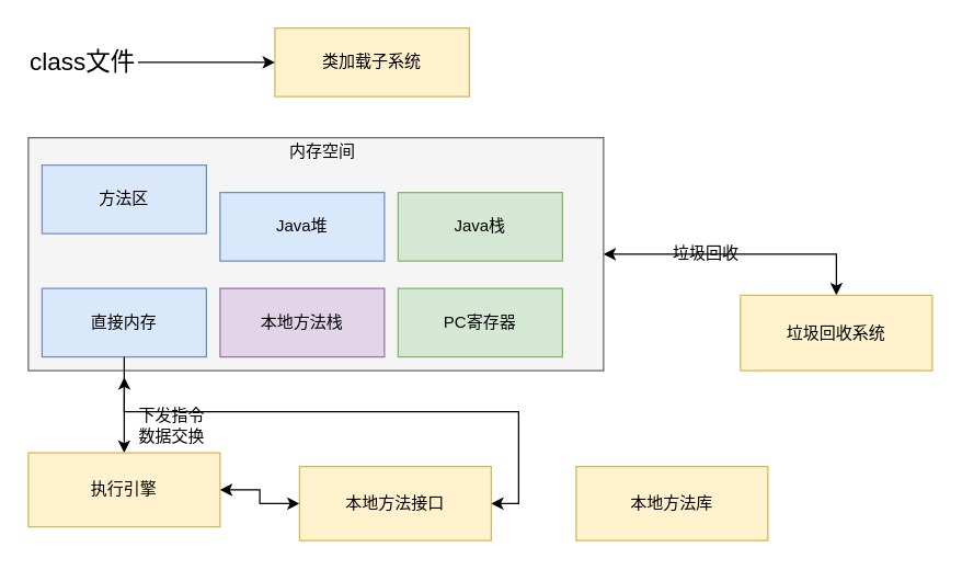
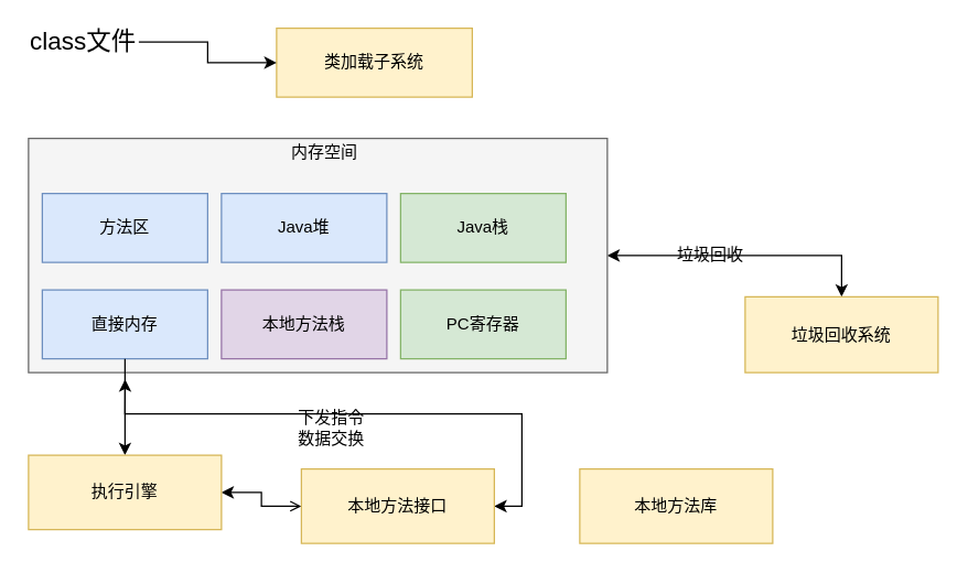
  <mxCell id="0" />
  <mxCell id="1" parent="0" />
  <mxCell id="2" style="edgeStyle=orthogonalEdgeStyle;rounded=0;orthogonalLoop=1;jettySize=auto;html=1;exitX=1;exitY=0.5;exitDx=0;exitDy=0;entryX=0.5;entryY=0;entryDx=0;entryDy=0;endArrow=classic;endFill=1;startArrow=classic;startFill=1;" edge="1" parent="1" source="3" target="5"><mxGeometry relative="1" as="geometry" /></mxCell>
  <mxCell id="3" value="" style="rounded=0;whiteSpace=wrap;html=1;fillColor=#f5f5f5;strokeColor=#666666;fontColor=#333333;" vertex="1" parent="1"><mxGeometry x="20" y="100" width="420" height="170" as="geometry" /></mxCell>
  <mxCell id="4" value="类加载子系统" style="rounded=0;whiteSpace=wrap;html=1;fillColor=#fff2cc;strokeColor=#d6b656;" vertex="1" parent="1"><mxGeometry x="200" y="20" width="142" height="50" as="geometry" /></mxCell>
  <mxCell id="5" value="垃圾回收系统" style="rounded=0;whiteSpace=wrap;html=1;fillColor=#fff2cc;strokeColor=#d6b656;" vertex="1" parent="1"><mxGeometry x="540" y="215" width="140" height="55" as="geometry" /></mxCell>
  <mxCell id="6" style="edgeStyle=orthogonalEdgeStyle;rounded=0;orthogonalLoop=1;jettySize=auto;html=1;entryX=0.167;entryY=1.029;entryDx=0;entryDy=0;entryPerimeter=0;startArrow=classic;startFill=1;endArrow=classic;endFill=1;" edge="1" parent="1" source="8" target="3"><mxGeometry relative="1" as="geometry" /></mxCell>
- <mxCell id="7" style="edgeStyle=orthogonalEdgeStyle;rounded=0;orthogonalLoop=1;jettySize=auto;html=1;entryX=0;entryY=0.5;entryDx=0;entryDy=0;startArrow=classic;startFill=1;endArrow=classic;endFill=1;" edge="1" parent="1" source="8" target="20"><mxGeometry relative="1" as="geometry" /></mxCell>
+ <mxCell id="7" style="edgeStyle=orthogonalEdgeStyle;rounded=0;orthogonalLoop=1;jettySize=auto;html=1;entryX=0;entryY=0.5;entryDx=0;entryDy=0;startArrow=classic;startFill=1;endArrow=open;endFill=1;" edge="1" parent="1" source="8" target="20"><mxGeometry relative="1" as="geometry" /></mxCell>
  <mxCell id="8" value="执行引擎" style="rounded=0;whiteSpace=wrap;html=1;fillColor=#fff2cc;strokeColor=#d6b656;" vertex="1" parent="1"><mxGeometry x="20" y="330" width="140" height="54" as="geometry" /></mxCell>
- <mxCell id="9" value="方法区" style="rounded=0;whiteSpace=wrap;html=1;fillColor=#dae8fc;strokeColor=#6c8ebf;" vertex="1" parent="1"><mxGeometry x="30" y="120" width="120" height="50" as="geometry" /></mxCell>
+ <mxCell id="9" value="方法区" style="rounded=0;whiteSpace=wrap;html=1;fillColor=#dae8fc;strokeColor=#6c8ebf;" vertex="1" parent="1"><mxGeometry x="30" y="140" width="120" height="50" as="geometry" /></mxCell>
  <mxCell id="10" value="Java堆" style="rounded=0;whiteSpace=wrap;html=1;fillColor=#dae8fc;strokeColor=#6c8ebf;" vertex="1" parent="1"><mxGeometry x="160" y="140" width="120" height="50" as="geometry" /></mxCell>
  <mxCell id="11" value="直接内存" style="rounded=0;whiteSpace=wrap;html=1;fillColor=#dae8fc;strokeColor=#6c8ebf;" vertex="1" parent="1"><mxGeometry x="30" y="210" width="120" height="50" as="geometry" /></mxCell>
  <mxCell id="12" value="Java栈" style="rounded=0;whiteSpace=wrap;html=1;fillColor=#d5e8d4;strokeColor=#82b366;" vertex="1" parent="1"><mxGeometry x="290" y="140" width="120" height="50" as="geometry" /></mxCell>
  <mxCell id="13" value="本地方法栈" style="rounded=0;whiteSpace=wrap;html=1;fillColor=#e1d5e7;strokeColor=#9673a6;" vertex="1" parent="1"><mxGeometry x="160" y="210" width="120" height="50" as="geometry" /></mxCell>
  <mxCell id="14" value="PC寄存器" style="rounded=0;whiteSpace=wrap;html=1;fillColor=#d5e8d4;strokeColor=#82b366;" vertex="1" parent="1"><mxGeometry x="290" y="210" width="120" height="50" as="geometry" /></mxCell>
  <mxCell id="15" style="edgeStyle=orthogonalEdgeStyle;rounded=0;orthogonalLoop=1;jettySize=auto;html=1;exitX=1;exitY=0.5;exitDx=0;exitDy=0;entryX=0;entryY=0.5;entryDx=0;entryDy=0;" edge="1" parent="1" source="16" target="4"><mxGeometry relative="1" as="geometry" /></mxCell>
- <mxCell id="16" value="&lt;font style=&quot;font-size: 18px&quot;&gt;class文件&lt;/font&gt;" style="text;html=1;strokeColor=none;fillColor=none;align=center;verticalAlign=middle;whiteSpace=wrap;rounded=0;" vertex="1" parent="1"><mxGeometry x="20" y="25" width="80" height="40" as="geometry" /></mxCell>
+ <mxCell id="16" value="&lt;font style=&quot;font-size: 18px&quot;&gt;class文件&lt;/font&gt;" style="text;html=1;strokeColor=none;fillColor=none;align=center;verticalAlign=middle;whiteSpace=wrap;rounded=0;" vertex="1" parent="1"><mxGeometry x="20" y="10" width="80" height="40" as="geometry" /></mxCell>
  <mxCell id="17" value="内存空间" style="text;html=1;strokeColor=none;fillColor=none;align=center;verticalAlign=middle;whiteSpace=wrap;rounded=0;" vertex="1" parent="1"><mxGeometry x="200" y="100" width="70" height="20" as="geometry" /></mxCell>
  <mxCell id="18" value="本地方法库" style="rounded=0;whiteSpace=wrap;html=1;fillColor=#fff2cc;strokeColor=#d6b656;" vertex="1" parent="1"><mxGeometry x="420" y="340" width="140" height="54" as="geometry" /></mxCell>
  <mxCell id="19" style="edgeStyle=orthogonalEdgeStyle;rounded=0;orthogonalLoop=1;jettySize=auto;html=1;exitX=1;exitY=0.5;exitDx=0;exitDy=0;startArrow=classic;startFill=1;endArrow=none;endFill=0;" edge="1" parent="1" source="20" target="11"><mxGeometry relative="1" as="geometry" /></mxCell>
  <mxCell id="20" value="本地方法接口" style="rounded=0;whiteSpace=wrap;html=1;fillColor=#fff2cc;strokeColor=#d6b656;" vertex="1" parent="1"><mxGeometry x="218" y="340" width="140" height="54" as="geometry" /></mxCell>
  <mxCell id="21" value="垃圾回收" style="text;html=1;strokeColor=none;fillColor=none;align=center;verticalAlign=middle;whiteSpace=wrap;rounded=0;" vertex="1" parent="1"><mxGeometry x="480" y="175" width="70" height="20" as="geometry" /></mxCell>
- <mxCell id="22" value="下发指令&lt;br&gt;数据交换" style="text;html=1;strokeColor=none;fillColor=none;align=center;verticalAlign=middle;whiteSpace=wrap;rounded=0;" vertex="1" parent="1"><mxGeometry x="90" y="300" width="70" height="20" as="geometry" /></mxCell>
+ <mxCell id="22" value="下发指令&lt;br&gt;数据交换" style="text;html=1;strokeColor=none;fillColor=none;align=center;verticalAlign=middle;whiteSpace=wrap;rounded=0;" vertex="1" parent="1"><mxGeometry x="205" y="300" width="70" height="20" as="geometry" /></mxCell>
